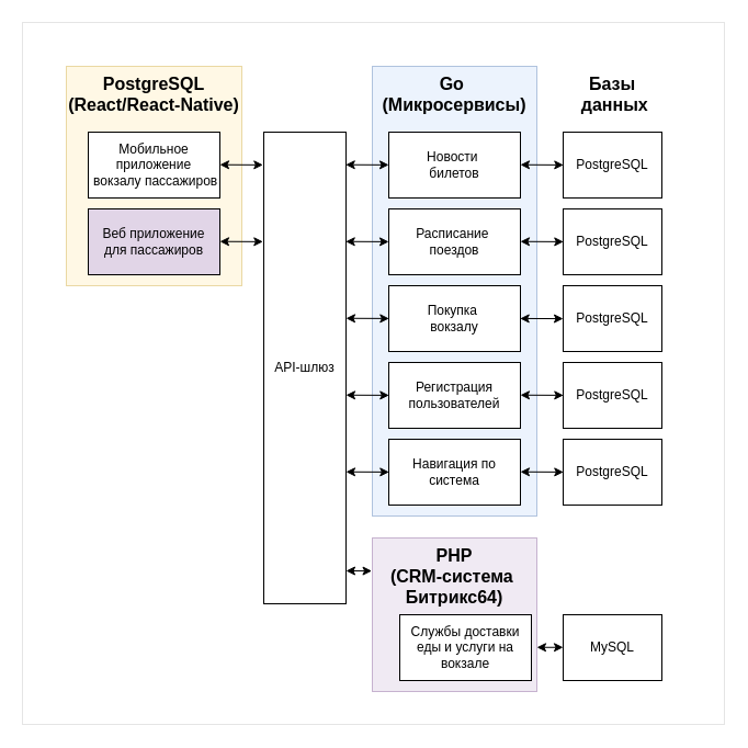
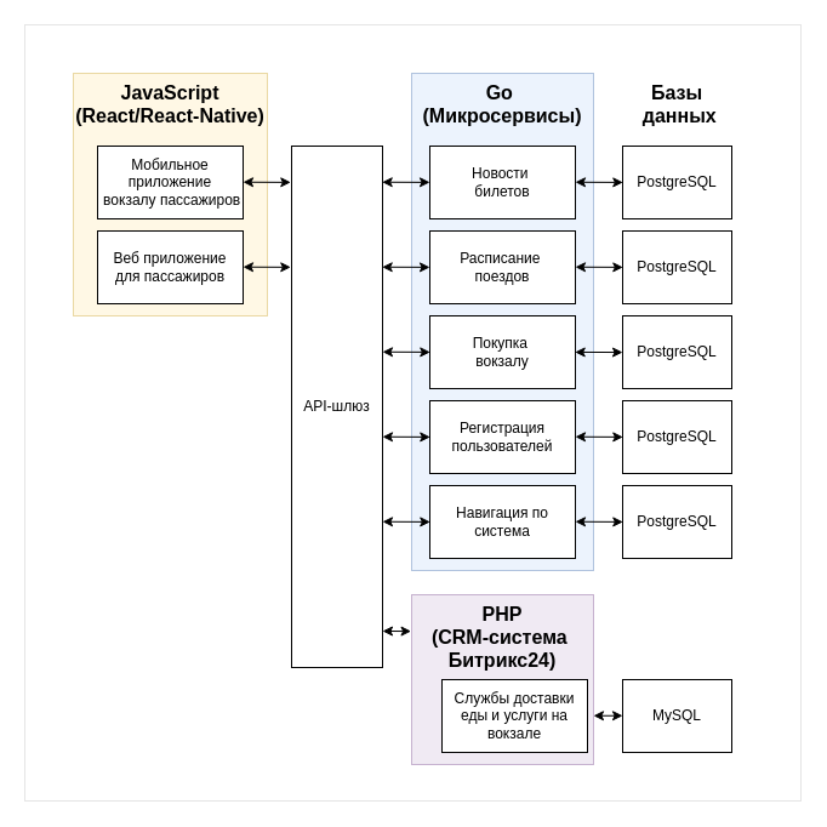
  <mxCell id="0" />
  <mxCell id="1" parent="0" />
  <mxCell id="2" value="" style="rounded=0;whiteSpace=wrap;html=1;opacity=10;" parent="1" vertex="1"><mxGeometry x="20" width="640" height="640" as="geometry" y="20" /></mxCell>
- <mxCell id="3" value="&lt;div&gt;&lt;font style=&quot;font-size: 16px;&quot;&gt;&lt;b&gt;PostgreSQL&lt;/b&gt;&lt;/font&gt;&lt;/div&gt;&lt;div&gt;&lt;font style=&quot;font-size: 16px;&quot;&gt;&lt;b style=&quot;background-color: transparent; color: light-dark(rgb(0, 0, 0), rgb(255, 255, 255));&quot;&gt;&lt;font style=&quot;&quot;&gt;(&lt;/font&gt;&lt;/b&gt;&lt;b style=&quot;color: light-dark(rgb(0, 0, 0), rgb(255, 255, 255)); background-color: transparent;&quot;&gt;&lt;font style=&quot;&quot;&gt;React/React-Native&lt;/font&gt;&lt;/b&gt;&lt;b style=&quot;background-color: transparent; color: light-dark(rgb(0, 0, 0), rgb(255, 255, 255));&quot;&gt;&lt;font style=&quot;&quot;&gt;)&lt;/font&gt;&lt;/b&gt;&lt;/font&gt;&lt;/div&gt;" style="rounded=0;whiteSpace=wrap;html=1;fillColor=#fff2cc;strokeColor=#d6b656;verticalAlign=top;horizontal=1;opacity=50;" parent="1" vertex="1"><mxGeometry x="60" y="60" width="160" height="200" as="geometry" /></mxCell>
+ <mxCell id="3" value="&lt;div&gt;&lt;font style=&quot;font-size: 16px;&quot;&gt;&lt;b&gt;JavaScript&lt;/b&gt;&lt;/font&gt;&lt;/div&gt;&lt;div&gt;&lt;font style=&quot;font-size: 16px;&quot;&gt;&lt;b style=&quot;background-color: transparent; color: light-dark(rgb(0, 0, 0), rgb(255, 255, 255));&quot;&gt;&lt;font style=&quot;&quot;&gt;(&lt;/font&gt;&lt;/b&gt;&lt;b style=&quot;color: light-dark(rgb(0, 0, 0), rgb(255, 255, 255)); background-color: transparent;&quot;&gt;&lt;font style=&quot;&quot;&gt;React/React-Native&lt;/font&gt;&lt;/b&gt;&lt;b style=&quot;background-color: transparent; color: light-dark(rgb(0, 0, 0), rgb(255, 255, 255));&quot;&gt;&lt;font style=&quot;&quot;&gt;)&lt;/font&gt;&lt;/b&gt;&lt;/font&gt;&lt;/div&gt;" style="rounded=0;whiteSpace=wrap;html=1;fillColor=#fff2cc;strokeColor=#d6b656;verticalAlign=top;horizontal=1;opacity=50;" parent="1" vertex="1"><mxGeometry x="60" y="60" width="160" height="200" as="geometry" /></mxCell>
  <mxCell id="4" value="&lt;b&gt;&lt;font style=&quot;font-size: 16px;&quot;&gt;Go&amp;nbsp;&lt;/font&gt;&lt;/b&gt;&lt;div&gt;&lt;b&gt;&lt;font style=&quot;font-size: 16px;&quot;&gt;(Микросервисы)&lt;/font&gt;&lt;/b&gt;&lt;/div&gt;" style="rounded=0;whiteSpace=wrap;html=1;fillColor=#dae8fc;strokeColor=#6c8ebf;align=center;verticalAlign=top;opacity=50;" parent="1" vertex="1"><mxGeometry x="339" y="60" width="150" height="410" as="geometry" /></mxCell>
- <mxCell id="5" value="&lt;span style=&quot;font-size: 16px;&quot;&gt;&lt;b&gt;PHP&lt;/b&gt;&lt;/span&gt;&lt;div&gt;&lt;span style=&quot;font-size: 16px;&quot;&gt;&lt;b&gt;(CRM-система&amp;nbsp;&lt;/b&gt;&lt;/span&gt;&lt;/div&gt;&lt;div&gt;&lt;span style=&quot;font-size: 16px;&quot;&gt;&lt;b&gt;Битрикс64)&lt;/b&gt;&lt;/span&gt;&lt;/div&gt;" style="rounded=0;whiteSpace=wrap;html=1;fillColor=#e1d5e7;strokeColor=#9673a6;verticalAlign=top;opacity=50;" parent="1" vertex="1"><mxGeometry x="339" y="490" width="150" height="140" as="geometry" /></mxCell>
+ <mxCell id="5" value="&lt;span style=&quot;font-size: 16px;&quot;&gt;&lt;b&gt;PHP&lt;/b&gt;&lt;/span&gt;&lt;div&gt;&lt;span style=&quot;font-size: 16px;&quot;&gt;&lt;b&gt;(CRM-система&amp;nbsp;&lt;/b&gt;&lt;/span&gt;&lt;/div&gt;&lt;div&gt;&lt;span style=&quot;font-size: 16px;&quot;&gt;&lt;b&gt;Битрикс24)&lt;/b&gt;&lt;/span&gt;&lt;/div&gt;" style="rounded=0;whiteSpace=wrap;html=1;fillColor=#e1d5e7;strokeColor=#9673a6;verticalAlign=top;opacity=50;" parent="1" vertex="1"><mxGeometry x="339" y="490" width="150" height="140" as="geometry" /></mxCell>
  <mxCell id="6" value="Расписание&amp;nbsp;&lt;div&gt;поездов&lt;/div&gt;" style="rounded=0;whiteSpace=wrap;html=1;" parent="1" vertex="1"><mxGeometry x="354" y="190" width="120" height="60" as="geometry" /></mxCell>
  <mxCell id="7" value="Новости&amp;nbsp;&lt;div&gt;билетов&lt;/div&gt;" style="rounded=0;whiteSpace=wrap;html=1;" parent="1" vertex="1"><mxGeometry x="354" y="120" width="120" height="60" as="geometry" /></mxCell>
  <mxCell id="8" value="Навигация по система" style="rounded=0;whiteSpace=wrap;html=1;" parent="1" vertex="1"><mxGeometry x="354" y="400" width="120" height="60" as="geometry" /></mxCell>
  <mxCell id="9" value="API-шлюз" style="rounded=0;whiteSpace=wrap;html=1;" parent="1" vertex="1"><mxGeometry x="240" y="120" width="75" height="430" as="geometry" /></mxCell>
  <mxCell id="10" value="Службы доставки еды и услуги на вокзале" style="rounded=0;whiteSpace=wrap;html=1;" parent="1" vertex="1"><mxGeometry x="364" y="560" width="120" height="60" as="geometry" /></mxCell>
  <mxCell id="11" value="Мобильное приложение&lt;div&gt;&amp;nbsp;вокзалу пассажиров&lt;/div&gt;" style="rounded=0;whiteSpace=wrap;html=1;" parent="1" vertex="1"><mxGeometry x="80" y="120" width="120" height="60" as="geometry" /></mxCell>
- <mxCell id="12" value="Веб приложение&lt;div&gt;&lt;span style=&quot;background-color: transparent; color: light-dark(rgb(0, 0, 0), rgb(255, 255, 255));&quot;&gt;для пассажиров&lt;/span&gt;&lt;/div&gt;" style="rounded=0;whiteSpace=wrap;html=1;fillColor=#e1d5e7;" parent="1" vertex="1"><mxGeometry x="80" y="190" width="120" height="60" as="geometry" /></mxCell>
+ <mxCell id="12" value="Веб приложение&lt;div&gt;&lt;span style=&quot;background-color: transparent; color: light-dark(rgb(0, 0, 0), rgb(255, 255, 255));&quot;&gt;для пассажиров&lt;/span&gt;&lt;/div&gt;" style="rounded=0;whiteSpace=wrap;html=1;" parent="1" vertex="1"><mxGeometry x="80" y="190" width="120" height="60" as="geometry" /></mxCell>
  <mxCell id="13" value="Покупка&amp;nbsp;&lt;div&gt;вокзалу&lt;/div&gt;" style="rounded=0;whiteSpace=wrap;html=1;" parent="1" vertex="1"><mxGeometry x="354" y="260" width="120" height="60" as="geometry" /></mxCell>
  <mxCell id="14" value="Регистрация&lt;div&gt;пользователей&lt;/div&gt;" style="rounded=0;whiteSpace=wrap;html=1;" parent="1" vertex="1"><mxGeometry x="354" y="330" width="120" height="60" as="geometry" /></mxCell>
  <mxCell id="15" value="MySQL" style="rounded=0;whiteSpace=wrap;html=1;" parent="1" vertex="1"><mxGeometry x="513" y="560" width="90" height="60" as="geometry" /></mxCell>
  <mxCell id="16" value="PostgreSQL" style="rounded=0;whiteSpace=wrap;html=1;" parent="1" vertex="1"><mxGeometry x="513" y="120" width="90" height="60" as="geometry" /></mxCell>
  <mxCell id="17" value="PostgreSQL" style="rounded=0;whiteSpace=wrap;html=1;" parent="1" vertex="1"><mxGeometry x="513" y="190" width="90" height="60" as="geometry" /></mxCell>
  <mxCell id="18" value="PostgreSQL" style="rounded=0;whiteSpace=wrap;html=1;" parent="1" vertex="1"><mxGeometry x="513" y="260" width="90" height="60" as="geometry" /></mxCell>
  <mxCell id="19" value="PostgreSQL" style="rounded=0;whiteSpace=wrap;html=1;" parent="1" vertex="1"><mxGeometry x="513" y="330" width="90" height="60" as="geometry" /></mxCell>
  <mxCell id="20" value="PostgreSQL" style="rounded=0;whiteSpace=wrap;html=1;" parent="1" vertex="1"><mxGeometry x="513" y="400" width="90" height="60" as="geometry" /></mxCell>
  <mxCell id="21" value="" style="endArrow=classic;startArrow=classic;html=1;rounded=0;exitX=1;exitY=0.5;exitDx=0;exitDy=0;entryX=-0.009;entryY=0.068;entryDx=0;entryDy=0;entryPerimeter=0;" parent="1" edge="1"><mxGeometry width="50" height="50" relative="1" as="geometry"><mxPoint x="200" y="149.72" as="sourcePoint" /><mxPoint x="239.28" y="149.87" as="targetPoint" /></mxGeometry></mxCell>
  <mxCell id="22" value="" style="endArrow=classic;startArrow=classic;html=1;rounded=0;exitX=1;exitY=0.5;exitDx=0;exitDy=0;entryX=-0.009;entryY=0.068;entryDx=0;entryDy=0;entryPerimeter=0;" parent="1" edge="1"><mxGeometry width="50" height="50" relative="1" as="geometry"><mxPoint x="200" y="219.72" as="sourcePoint" /><mxPoint x="239.28" y="219.87" as="targetPoint" /></mxGeometry></mxCell>
  <mxCell id="23" value="" style="endArrow=classic;startArrow=classic;html=1;rounded=0;exitX=1;exitY=0.5;exitDx=0;exitDy=0;entryX=-0.009;entryY=0.068;entryDx=0;entryDy=0;entryPerimeter=0;" parent="1" edge="1"><mxGeometry width="50" height="50" relative="1" as="geometry"><mxPoint x="314.72" y="149.72" as="sourcePoint" /><mxPoint x="354" y="149.87" as="targetPoint" /></mxGeometry></mxCell>
  <mxCell id="24" value="" style="endArrow=classic;startArrow=classic;html=1;rounded=0;exitX=1;exitY=0.5;exitDx=0;exitDy=0;entryX=-0.009;entryY=0.068;entryDx=0;entryDy=0;entryPerimeter=0;" parent="1" edge="1"><mxGeometry width="50" height="50" relative="1" as="geometry"><mxPoint x="314.72" y="219.76" as="sourcePoint" /><mxPoint x="354" y="219.91" as="targetPoint" /></mxGeometry></mxCell>
  <mxCell id="25" value="" style="endArrow=classic;startArrow=classic;html=1;rounded=0;exitX=1;exitY=0.5;exitDx=0;exitDy=0;entryX=-0.009;entryY=0.068;entryDx=0;entryDy=0;entryPerimeter=0;" parent="1" edge="1"><mxGeometry width="50" height="50" relative="1" as="geometry"><mxPoint x="315" y="289.76" as="sourcePoint" /><mxPoint x="354.28" y="289.91" as="targetPoint" /></mxGeometry></mxCell>
  <mxCell id="26" value="" style="endArrow=classic;startArrow=classic;html=1;rounded=0;exitX=1;exitY=0.5;exitDx=0;exitDy=0;entryX=-0.009;entryY=0.068;entryDx=0;entryDy=0;entryPerimeter=0;" parent="1" edge="1"><mxGeometry width="50" height="50" relative="1" as="geometry"><mxPoint x="315" y="359.76" as="sourcePoint" /><mxPoint x="354.28" y="359.91" as="targetPoint" /></mxGeometry></mxCell>
  <mxCell id="27" value="" style="endArrow=classic;startArrow=classic;html=1;rounded=0;exitX=1;exitY=0.5;exitDx=0;exitDy=0;entryX=-0.009;entryY=0.068;entryDx=0;entryDy=0;entryPerimeter=0;" parent="1" edge="1"><mxGeometry width="50" height="50" relative="1" as="geometry"><mxPoint x="315" y="429.76" as="sourcePoint" /><mxPoint x="354.28" y="429.91" as="targetPoint" /></mxGeometry></mxCell>
  <mxCell id="28" value="" style="endArrow=classic;startArrow=classic;html=1;rounded=0;exitX=1;exitY=0.5;exitDx=0;exitDy=0;entryX=-0.003;entryY=0.215;entryDx=0;entryDy=0;entryPerimeter=0;" parent="1" target="5" edge="1"><mxGeometry width="50" height="50" relative="1" as="geometry"><mxPoint x="315" y="520" as="sourcePoint" /><mxPoint x="354.28" y="520.15" as="targetPoint" /></mxGeometry></mxCell>
  <mxCell id="29" value="" style="endArrow=classic;startArrow=classic;html=1;rounded=0;exitX=1;exitY=0.5;exitDx=0;exitDy=0;entryX=-0.009;entryY=0.068;entryDx=0;entryDy=0;entryPerimeter=0;" parent="1" edge="1"><mxGeometry width="50" height="50" relative="1" as="geometry"><mxPoint x="473.72" y="289.93" as="sourcePoint" /><mxPoint x="513" y="290.08" as="targetPoint" /></mxGeometry></mxCell>
  <mxCell id="30" value="" style="endArrow=classic;startArrow=classic;html=1;rounded=0;exitX=1;exitY=0.5;exitDx=0;exitDy=0;entryX=-0.009;entryY=0.068;entryDx=0;entryDy=0;entryPerimeter=0;" parent="1" edge="1"><mxGeometry width="50" height="50" relative="1" as="geometry"><mxPoint x="474" y="219.76" as="sourcePoint" /><mxPoint x="513.28" y="219.91" as="targetPoint" /></mxGeometry></mxCell>
  <mxCell id="31" value="" style="endArrow=classic;startArrow=classic;html=1;rounded=0;exitX=1;exitY=0.5;exitDx=0;exitDy=0;entryX=-0.009;entryY=0.068;entryDx=0;entryDy=0;entryPerimeter=0;" parent="1" edge="1"><mxGeometry width="50" height="50" relative="1" as="geometry"><mxPoint x="474" y="149.76" as="sourcePoint" /><mxPoint x="513.28" y="149.91" as="targetPoint" /></mxGeometry></mxCell>
  <mxCell id="32" value="" style="endArrow=classic;startArrow=classic;html=1;rounded=0;exitX=1;exitY=0.5;exitDx=0;exitDy=0;entryX=-0.009;entryY=0.068;entryDx=0;entryDy=0;entryPerimeter=0;" parent="1" edge="1"><mxGeometry width="50" height="50" relative="1" as="geometry"><mxPoint x="474" y="359.76" as="sourcePoint" /><mxPoint x="513.28" y="359.91" as="targetPoint" /></mxGeometry></mxCell>
  <mxCell id="33" value="" style="endArrow=classic;startArrow=classic;html=1;rounded=0;exitX=1;exitY=0.5;exitDx=0;exitDy=0;entryX=-0.009;entryY=0.068;entryDx=0;entryDy=0;entryPerimeter=0;" parent="1" edge="1"><mxGeometry width="50" height="50" relative="1" as="geometry"><mxPoint x="474" y="429.76" as="sourcePoint" /><mxPoint x="513.28" y="429.91" as="targetPoint" /></mxGeometry></mxCell>
  <mxCell id="34" value="Базы&lt;div&gt;&amp;nbsp;данных&lt;/div&gt;" style="rounded=0;whiteSpace=wrap;html=1;verticalAlign=top;fontSize=16;fontStyle=1;opacity=0;" parent="1" vertex="1"><mxGeometry x="503" y="60" width="110" height="570" as="geometry" /></mxCell>
  <mxCell id="35" value="" style="endArrow=classic;startArrow=classic;html=1;rounded=0;exitX=1;exitY=0.5;exitDx=0;exitDy=0;entryX=-0.003;entryY=0.215;entryDx=0;entryDy=0;entryPerimeter=0;" parent="1" edge="1"><mxGeometry width="50" height="50" relative="1" as="geometry"><mxPoint x="489" y="589.75" as="sourcePoint" /><mxPoint x="513" y="589.75" as="targetPoint" /></mxGeometry></mxCell>
